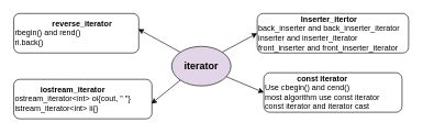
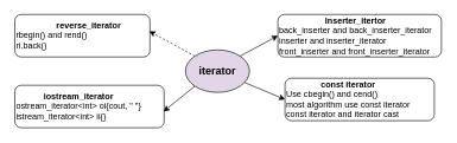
  <mxCell id="0" />
  <mxCell id="1" parent="0" />
  <mxCell id="2" value="&lt;b&gt;iterator&lt;/b&gt;" style="ellipse;whiteSpace=wrap;html=1;fontSize=15;fillColor=#e1d5e7;" vertex="1" parent="1"><mxGeometry x="260" y="70" width="90" height="60" as="geometry" /></mxCell>
  <mxCell id="3" value="" style="endArrow=classic;html=1;rounded=0;exitX=1;exitY=0;exitDx=0;exitDy=0;" edge="1" parent="1" source="2"><mxGeometry width="50" height="50" relative="1" as="geometry"><mxPoint x="340" y="100" as="sourcePoint" /><mxPoint x="390" y="50" as="targetPoint" /></mxGeometry></mxCell>
  <mxCell id="4" value="&lt;div style=&quot;text-align: center;&quot;&gt;&lt;b&gt;Inserter_itertor&lt;/b&gt;&lt;/div&gt;back_inserter and back_inserter_iterator&lt;div&gt;inserter and inserter_iterator&lt;/div&gt;&lt;div&gt;front_inserter and front_inserter_iterator&lt;/div&gt;" style="rounded=1;whiteSpace=wrap;html=1;align=left;" vertex="1" parent="1"><mxGeometry x="390" y="20" width="230" height="60" as="geometry" /></mxCell>
  <mxCell id="5" value="&lt;div style=&quot;text-align: center;&quot;&gt;&lt;b style=&quot;background-color: initial;&quot;&gt;const iterator&lt;/b&gt;&lt;/div&gt;&lt;div&gt;Use cbegin() and cend()&lt;/div&gt;&lt;div&gt;most algorithm use const iterator&lt;/div&gt;&lt;div&gt;const iterator and iterator cast&lt;/div&gt;" style="rounded=1;whiteSpace=wrap;html=1;align=left;" vertex="1" parent="1"><mxGeometry x="400" y="110" width="210" height="60" as="geometry" /></mxCell>
  <mxCell id="6" value="&lt;div style=&quot;text-align: center;&quot;&gt;&lt;b&gt;iostream_iterator&lt;/b&gt;&lt;/div&gt;&lt;div&gt;ostream_iterator&amp;lt;int&amp;gt; oi{cout, &quot; &quot;}&lt;/div&gt;&lt;div&gt;istream_iterator&amp;lt;int&amp;gt; ii{}&lt;/div&gt;" style="rounded=1;whiteSpace=wrap;html=1;align=left;" vertex="1" parent="1"><mxGeometry x="20" y="120" width="210" height="60" as="geometry" /></mxCell>
  <mxCell id="7" value="&lt;div style=&quot;text-align: center;&quot;&gt;&lt;b&gt;&amp;nbsp; &amp;nbsp; &amp;nbsp; &amp;nbsp; &amp;nbsp; &amp;nbsp; &amp;nbsp; &amp;nbsp; &amp;nbsp;reverse_iterator&lt;/b&gt;&lt;/div&gt;&lt;div&gt;rbegin() and rend()&lt;/div&gt;&lt;div&gt;ri.back()&lt;/div&gt;" style="rounded=1;whiteSpace=wrap;html=1;align=left;" vertex="1" parent="1"><mxGeometry x="20" y="20" width="190" height="60" as="geometry" /></mxCell>
  <mxCell id="8" value="" style="endArrow=classic;html=1;rounded=0;entryX=0;entryY=0.5;entryDx=0;entryDy=0;" edge="1" parent="1" source="2" target="5"><mxGeometry width="50" height="50" relative="1" as="geometry"><mxPoint x="347" y="89" as="sourcePoint" /><mxPoint x="400" y="60" as="targetPoint" /></mxGeometry></mxCell>
  <mxCell id="9" value="" style="endArrow=classic;html=1;rounded=0;entryX=0.996;entryY=0.617;entryDx=0;entryDy=0;exitX=0;exitY=1;exitDx=0;exitDy=0;entryPerimeter=0;" edge="1" parent="1" source="2" target="6"><mxGeometry width="50" height="50" relative="1" as="geometry"><mxPoint x="353" y="126" as="sourcePoint" /><mxPoint x="410" y="150" as="targetPoint" /></mxGeometry></mxCell>
- <mxCell id="10" value="" style="endArrow=classic;html=1;rounded=0;entryX=0.996;entryY=0.394;entryDx=0;entryDy=0;exitX=0;exitY=0;exitDx=0;exitDy=0;entryPerimeter=0;" edge="1" parent="1" source="2" target="7"><mxGeometry width="50" height="50" relative="1" as="geometry"><mxPoint x="283" y="131" as="sourcePoint" /><mxPoint x="239" y="167" as="targetPoint" /></mxGeometry></mxCell>
+ <mxCell id="10" value="" style="endArrow=classic;html=1;rounded=0;entryX=0.996;entryY=0.394;entryDx=0;entryDy=0;exitX=0;exitY=0;exitDx=0;exitDy=0;entryPerimeter=0;dashed=1;" edge="1" parent="1" source="2" target="7"><mxGeometry width="50" height="50" relative="1" as="geometry"><mxPoint x="283" y="131" as="sourcePoint" /><mxPoint x="239" y="167" as="targetPoint" /></mxGeometry></mxCell>
